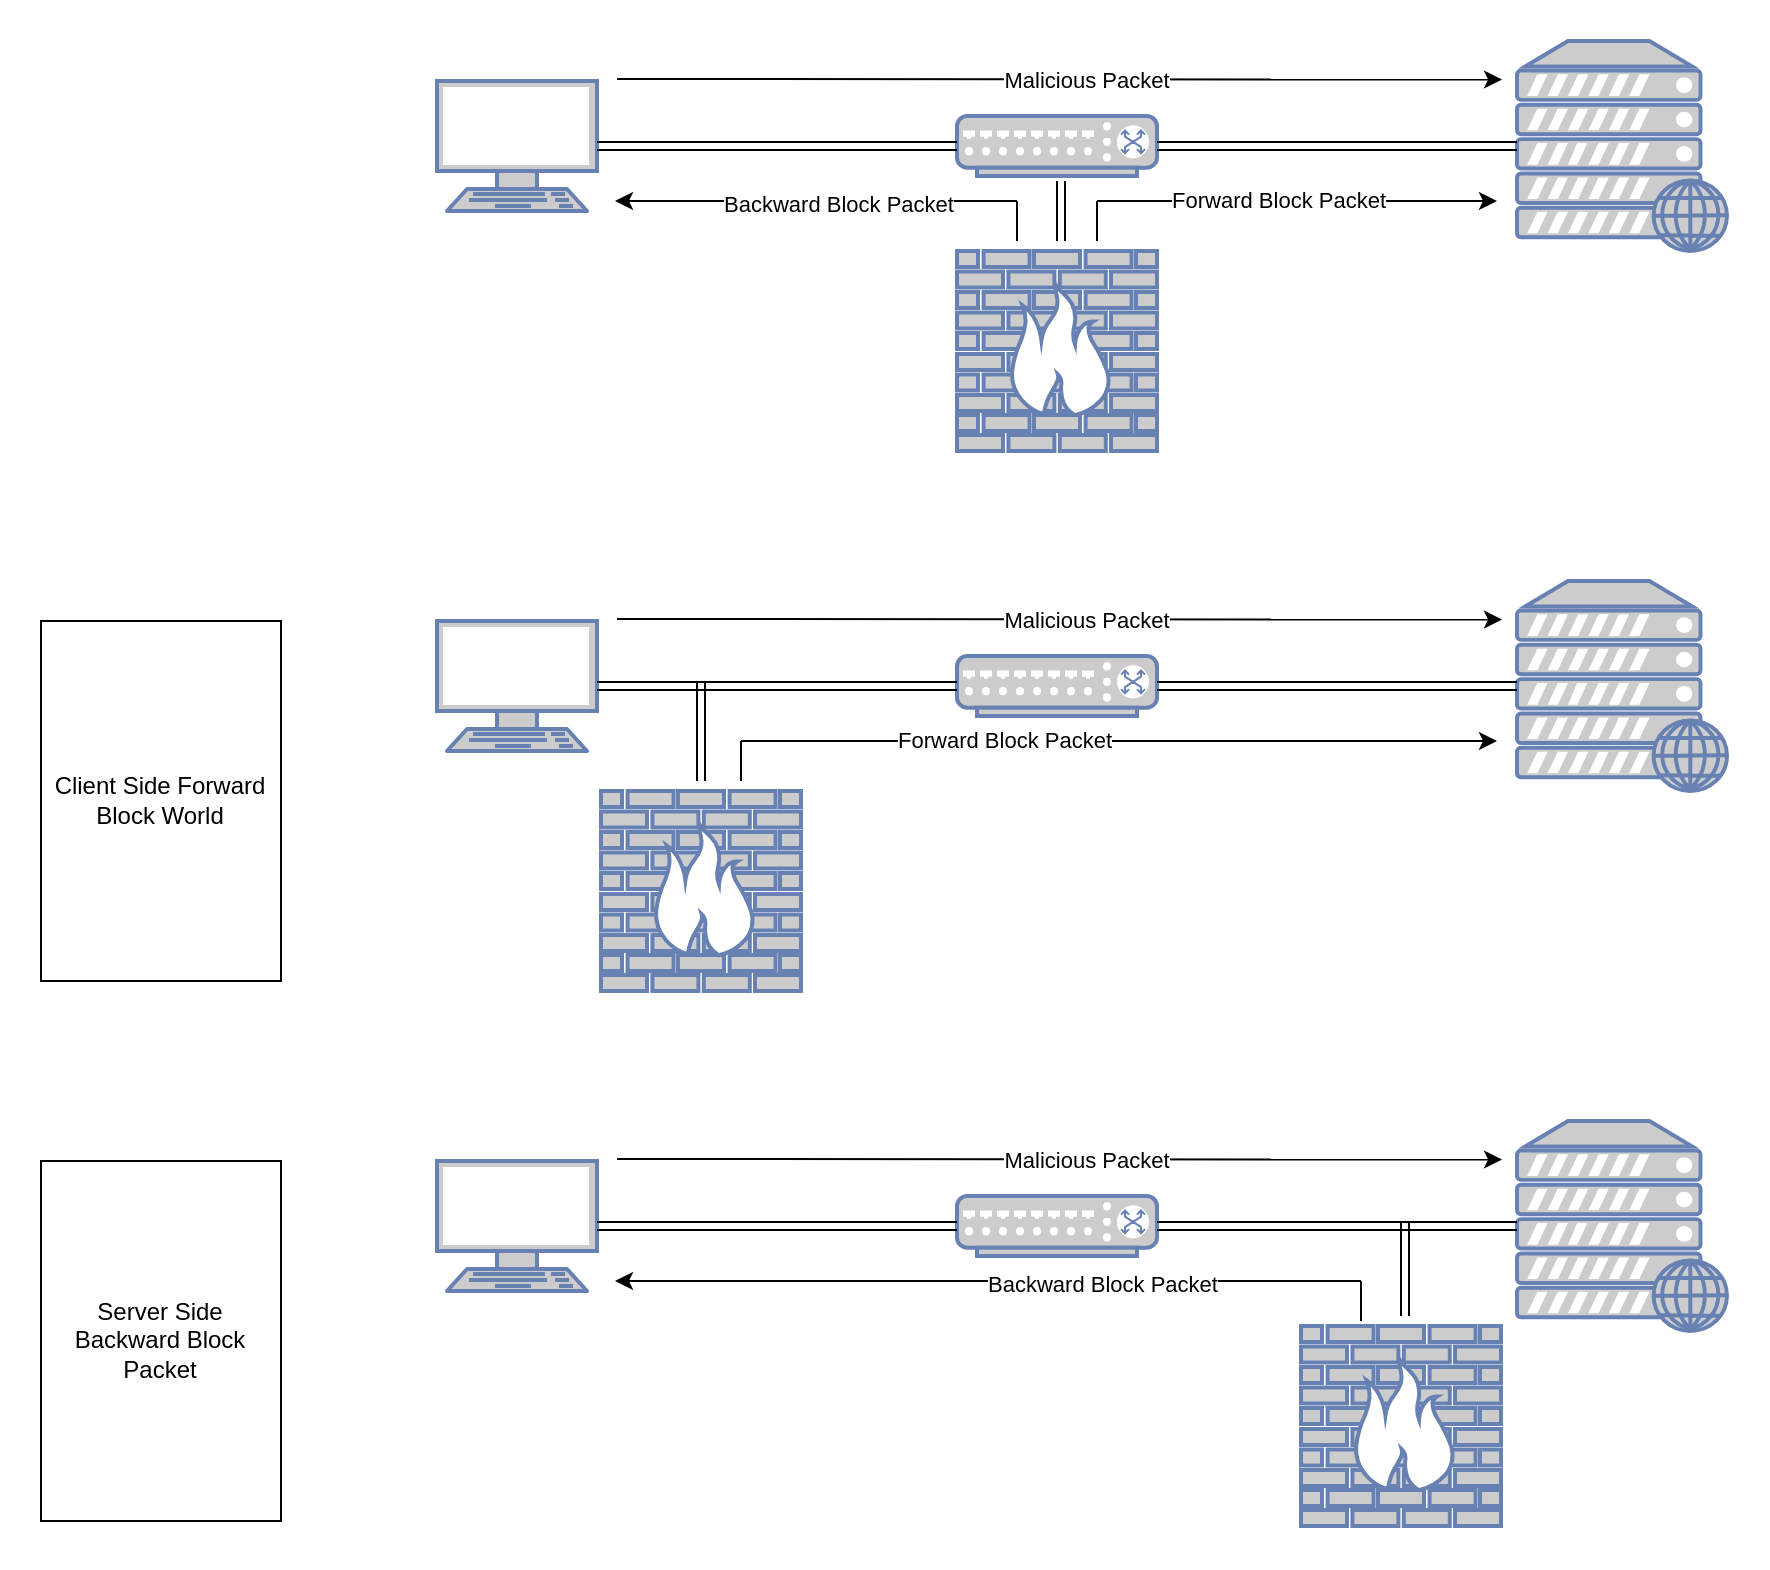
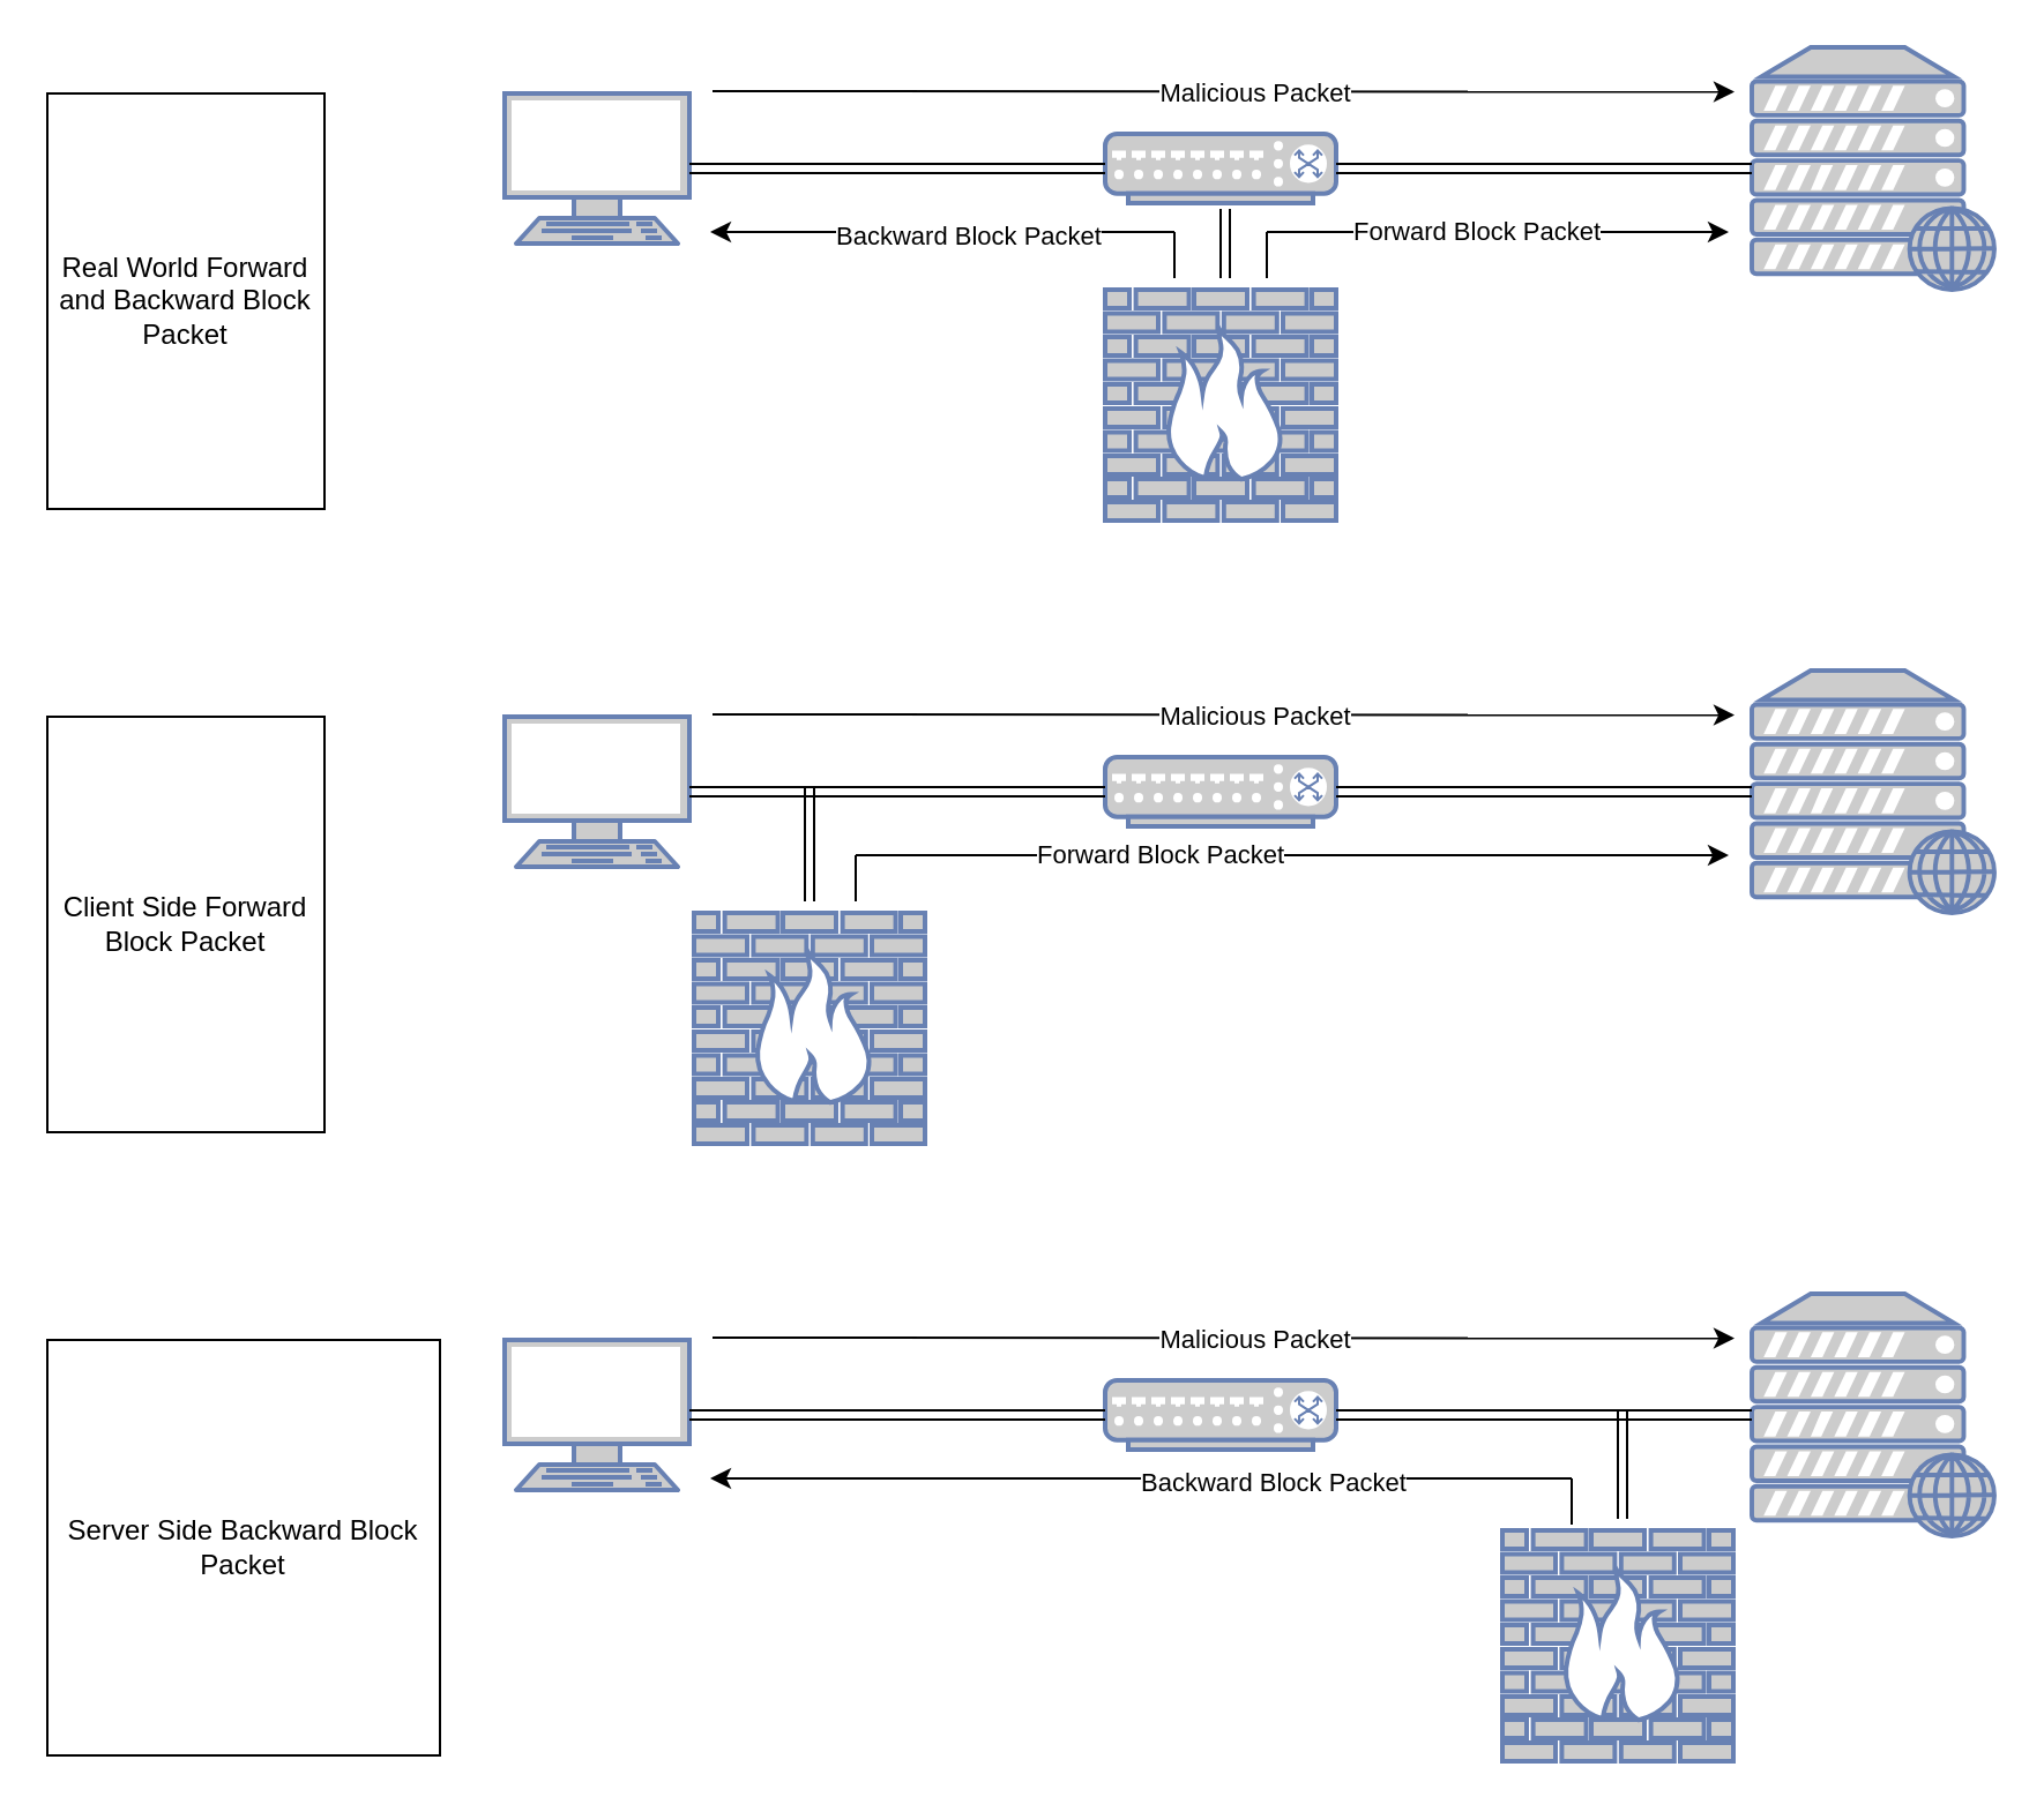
  <mxCell id="0" />
  <mxCell id="1" parent="0" />
  <mxCell id="2" value="" style="fontColor=#0066CC;verticalAlign=top;verticalLabelPosition=bottom;labelPosition=center;align=center;html=1;outlineConnect=0;fillColor=#CCCCCC;strokeColor=#6881B3;gradientColor=none;gradientDirection=north;strokeWidth=2;shape=mxgraph.networks.switch;" parent="1" vertex="1"><mxGeometry x="478" y="57.5" width="100" height="30" as="geometry" /></mxCell>
  <mxCell id="3" value="" style="fontColor=#0066CC;verticalAlign=top;verticalLabelPosition=bottom;labelPosition=center;align=center;html=1;outlineConnect=0;fillColor=#CCCCCC;strokeColor=#6881B3;gradientColor=none;gradientDirection=north;strokeWidth=2;shape=mxgraph.networks.terminal;" parent="1" vertex="1"><mxGeometry x="218" y="40" width="80" height="65" as="geometry" /></mxCell>
  <mxCell id="4" value="" style="fontColor=#0066CC;verticalAlign=top;verticalLabelPosition=bottom;labelPosition=center;align=center;html=1;outlineConnect=0;fillColor=#CCCCCC;strokeColor=#6881B3;gradientColor=none;gradientDirection=north;strokeWidth=2;shape=mxgraph.networks.web_server;" parent="1" vertex="1"><mxGeometry x="758" y="20" width="105" height="105" as="geometry" /></mxCell>
  <mxCell id="5" value="" style="fontColor=#0066CC;verticalAlign=top;verticalLabelPosition=bottom;labelPosition=center;align=center;html=1;outlineConnect=0;fillColor=#CCCCCC;strokeColor=#6881B3;gradientColor=none;gradientDirection=north;strokeWidth=2;shape=mxgraph.networks.firewall;" parent="1" vertex="1"><mxGeometry x="478" y="125" width="100" height="100" as="geometry" /></mxCell>
  <mxCell id="6" value="" style="shape=link;html=1;entryX=0;entryY=0.5;entryDx=0;entryDy=0;entryPerimeter=0;exitX=1;exitY=0.5;exitDx=0;exitDy=0;exitPerimeter=0;" parent="1" source="3" target="2" edge="1"><mxGeometry width="100" relative="1" as="geometry"><mxPoint x="328" y="73" as="sourcePoint" /><mxPoint x="358" y="72.5" as="targetPoint" /></mxGeometry></mxCell>
  <mxCell id="7" value="" style="shape=link;html=1;entryX=0;entryY=0.5;entryDx=0;entryDy=0;entryPerimeter=0;" parent="1" source="2" target="4" edge="1"><mxGeometry width="100" relative="1" as="geometry"><mxPoint x="578" y="72.5" as="sourcePoint" /><mxPoint x="678" y="72.5" as="targetPoint" /></mxGeometry></mxCell>
  <mxCell id="8" value="" style="endArrow=classic;html=1;" parent="1" edge="1"><mxGeometry width="50" height="50" relative="1" as="geometry"><mxPoint x="308" y="39" as="sourcePoint" /><mxPoint x="750.5" y="39.31" as="targetPoint" /></mxGeometry></mxCell>
  <mxCell id="9" value="Malicious Packet" style="edgeLabel;html=1;align=center;verticalAlign=middle;resizable=0;points=[];" parent="8" vertex="1" connectable="0"><mxGeometry x="-0.356" relative="1" as="geometry"><mxPoint x="92.5" as="offset" /></mxGeometry></mxCell>
  <mxCell id="10" value="" style="endArrow=none;html=1;" parent="1" edge="1"><mxGeometry width="50" height="50" relative="1" as="geometry"><mxPoint x="548" y="120" as="sourcePoint" /><mxPoint x="548" y="100" as="targetPoint" /></mxGeometry></mxCell>
  <mxCell id="11" value="" style="endArrow=classic;html=1;" parent="1" edge="1"><mxGeometry width="50" height="50" relative="1" as="geometry"><mxPoint x="548" y="100" as="sourcePoint" /><mxPoint x="748" y="100" as="targetPoint" /></mxGeometry></mxCell>
  <mxCell id="12" value="Forward Block Packet" style="edgeLabel;html=1;align=center;verticalAlign=middle;resizable=0;points=[];" parent="11" vertex="1" connectable="0"><mxGeometry x="-0.533" y="1" relative="1" as="geometry"><mxPoint x="43.33" as="offset" /></mxGeometry></mxCell>
  <mxCell id="13" value="" style="endArrow=none;html=1;" parent="1" edge="1"><mxGeometry width="50" height="50" relative="1" as="geometry"><mxPoint x="508" y="120" as="sourcePoint" /><mxPoint x="508" y="100" as="targetPoint" /></mxGeometry></mxCell>
  <mxCell id="14" value="" style="endArrow=classic;html=1;" parent="1" edge="1"><mxGeometry width="50" height="50" relative="1" as="geometry"><mxPoint x="508" y="100" as="sourcePoint" /><mxPoint x="307" y="100" as="targetPoint" /></mxGeometry></mxCell>
  <mxCell id="15" value="Backward Block Packet" style="edgeLabel;html=1;align=center;verticalAlign=middle;resizable=0;points=[];" parent="14" vertex="1" connectable="0"><mxGeometry x="-0.533" y="1" relative="1" as="geometry"><mxPoint x="-43" as="offset" /></mxGeometry></mxCell>
  <mxCell id="16" value="" style="shape=link;html=1;" parent="1" edge="1"><mxGeometry width="100" relative="1" as="geometry"><mxPoint x="530" y="90" as="sourcePoint" /><mxPoint x="530" y="120" as="targetPoint" /></mxGeometry></mxCell>
  <mxCell id="17" value="" style="fontColor=#0066CC;verticalAlign=top;verticalLabelPosition=bottom;labelPosition=center;align=center;html=1;outlineConnect=0;fillColor=#CCCCCC;strokeColor=#6881B3;gradientColor=none;gradientDirection=north;strokeWidth=2;shape=mxgraph.networks.switch;" parent="1" vertex="1"><mxGeometry x="478" y="327.5" width="100" height="30" as="geometry" /></mxCell>
  <mxCell id="18" value="" style="fontColor=#0066CC;verticalAlign=top;verticalLabelPosition=bottom;labelPosition=center;align=center;html=1;outlineConnect=0;fillColor=#CCCCCC;strokeColor=#6881B3;gradientColor=none;gradientDirection=north;strokeWidth=2;shape=mxgraph.networks.terminal;" parent="1" vertex="1"><mxGeometry x="218" y="310" width="80" height="65" as="geometry" /></mxCell>
  <mxCell id="19" value="" style="fontColor=#0066CC;verticalAlign=top;verticalLabelPosition=bottom;labelPosition=center;align=center;html=1;outlineConnect=0;fillColor=#CCCCCC;strokeColor=#6881B3;gradientColor=none;gradientDirection=north;strokeWidth=2;shape=mxgraph.networks.web_server;" parent="1" vertex="1"><mxGeometry x="758" y="290" width="105" height="105" as="geometry" /></mxCell>
  <mxCell id="20" value="" style="fontColor=#0066CC;verticalAlign=top;verticalLabelPosition=bottom;labelPosition=center;align=center;html=1;outlineConnect=0;fillColor=#CCCCCC;strokeColor=#6881B3;gradientColor=none;gradientDirection=north;strokeWidth=2;shape=mxgraph.networks.firewall;" parent="1" vertex="1"><mxGeometry x="300" y="395" width="100" height="100" as="geometry" /></mxCell>
  <mxCell id="21" value="" style="shape=link;html=1;entryX=0;entryY=0.5;entryDx=0;entryDy=0;entryPerimeter=0;exitX=1;exitY=0.5;exitDx=0;exitDy=0;exitPerimeter=0;" parent="1" source="18" target="17" edge="1"><mxGeometry width="100" relative="1" as="geometry"><mxPoint x="328" y="343" as="sourcePoint" /><mxPoint x="358" y="342.5" as="targetPoint" /></mxGeometry></mxCell>
  <mxCell id="22" value="" style="shape=link;html=1;entryX=0;entryY=0.5;entryDx=0;entryDy=0;entryPerimeter=0;" parent="1" source="17" target="19" edge="1"><mxGeometry width="100" relative="1" as="geometry"><mxPoint x="578" y="342.5" as="sourcePoint" /><mxPoint x="678" y="342.5" as="targetPoint" /></mxGeometry></mxCell>
  <mxCell id="23" value="" style="endArrow=classic;html=1;" parent="1" edge="1"><mxGeometry width="50" height="50" relative="1" as="geometry"><mxPoint x="308" y="309" as="sourcePoint" /><mxPoint x="750.5" y="309.31" as="targetPoint" /></mxGeometry></mxCell>
  <mxCell id="24" value="Malicious Packet" style="edgeLabel;html=1;align=center;verticalAlign=middle;resizable=0;points=[];" parent="23" vertex="1" connectable="0"><mxGeometry x="-0.356" relative="1" as="geometry"><mxPoint x="92.5" as="offset" /></mxGeometry></mxCell>
  <mxCell id="25" value="" style="endArrow=none;html=1;" parent="1" edge="1"><mxGeometry width="50" height="50" relative="1" as="geometry"><mxPoint x="370" y="390" as="sourcePoint" /><mxPoint x="370" y="370" as="targetPoint" /></mxGeometry></mxCell>
  <mxCell id="26" value="" style="endArrow=classic;html=1;" parent="1" edge="1"><mxGeometry width="50" height="50" relative="1" as="geometry"><mxPoint x="370" y="370" as="sourcePoint" /><mxPoint x="748" y="370" as="targetPoint" /></mxGeometry></mxCell>
  <mxCell id="27" value="Forward Block Packet" style="edgeLabel;html=1;align=center;verticalAlign=middle;resizable=0;points=[];" parent="26" vertex="1" connectable="0"><mxGeometry x="-0.533" y="1" relative="1" as="geometry"><mxPoint x="43.33" as="offset" /></mxGeometry></mxCell>
  <mxCell id="28" value="" style="shape=link;html=1;" parent="1" edge="1"><mxGeometry width="100" relative="1" as="geometry"><mxPoint x="350" y="340" as="sourcePoint" /><mxPoint x="350" y="390" as="targetPoint" /></mxGeometry></mxCell>
  <mxCell id="29" value="" style="fontColor=#0066CC;verticalAlign=top;verticalLabelPosition=bottom;labelPosition=center;align=center;html=1;outlineConnect=0;fillColor=#CCCCCC;strokeColor=#6881B3;gradientColor=none;gradientDirection=north;strokeWidth=2;shape=mxgraph.networks.switch;" parent="1" vertex="1"><mxGeometry x="478" y="597.5" width="100" height="30" as="geometry" /></mxCell>
  <mxCell id="30" value="" style="fontColor=#0066CC;verticalAlign=top;verticalLabelPosition=bottom;labelPosition=center;align=center;html=1;outlineConnect=0;fillColor=#CCCCCC;strokeColor=#6881B3;gradientColor=none;gradientDirection=north;strokeWidth=2;shape=mxgraph.networks.terminal;" parent="1" vertex="1"><mxGeometry x="218" y="580" width="80" height="65" as="geometry" /></mxCell>
  <mxCell id="31" value="" style="fontColor=#0066CC;verticalAlign=top;verticalLabelPosition=bottom;labelPosition=center;align=center;html=1;outlineConnect=0;fillColor=#CCCCCC;strokeColor=#6881B3;gradientColor=none;gradientDirection=north;strokeWidth=2;shape=mxgraph.networks.web_server;" parent="1" vertex="1"><mxGeometry x="758" y="560" width="105" height="105" as="geometry" /></mxCell>
  <mxCell id="32" value="" style="fontColor=#0066CC;verticalAlign=top;verticalLabelPosition=bottom;labelPosition=center;align=center;html=1;outlineConnect=0;fillColor=#CCCCCC;strokeColor=#6881B3;gradientColor=none;gradientDirection=north;strokeWidth=2;shape=mxgraph.networks.firewall;" parent="1" vertex="1"><mxGeometry x="650" y="662.5" width="100" height="100" as="geometry" /></mxCell>
  <mxCell id="33" value="" style="shape=link;html=1;entryX=0;entryY=0.5;entryDx=0;entryDy=0;entryPerimeter=0;exitX=1;exitY=0.5;exitDx=0;exitDy=0;exitPerimeter=0;" parent="1" source="30" target="29" edge="1"><mxGeometry width="100" relative="1" as="geometry"><mxPoint x="328" y="613" as="sourcePoint" /><mxPoint x="358" y="612.5" as="targetPoint" /></mxGeometry></mxCell>
  <mxCell id="34" value="" style="shape=link;html=1;entryX=0;entryY=0.5;entryDx=0;entryDy=0;entryPerimeter=0;" parent="1" source="29" target="31" edge="1"><mxGeometry width="100" relative="1" as="geometry"><mxPoint x="578" y="612.5" as="sourcePoint" /><mxPoint x="678" y="612.5" as="targetPoint" /></mxGeometry></mxCell>
  <mxCell id="35" value="" style="endArrow=classic;html=1;" parent="1" edge="1"><mxGeometry width="50" height="50" relative="1" as="geometry"><mxPoint x="308" y="579" as="sourcePoint" /><mxPoint x="750.5" y="579.31" as="targetPoint" /></mxGeometry></mxCell>
  <mxCell id="36" value="Malicious Packet" style="edgeLabel;html=1;align=center;verticalAlign=middle;resizable=0;points=[];" parent="35" vertex="1" connectable="0"><mxGeometry x="-0.356" relative="1" as="geometry"><mxPoint x="92.5" as="offset" /></mxGeometry></mxCell>
  <mxCell id="37" value="" style="endArrow=none;html=1;" parent="1" edge="1"><mxGeometry width="50" height="50" relative="1" as="geometry"><mxPoint x="680" y="660" as="sourcePoint" /><mxPoint x="680" y="640" as="targetPoint" /></mxGeometry></mxCell>
  <mxCell id="38" value="" style="endArrow=classic;html=1;" parent="1" edge="1"><mxGeometry width="50" height="50" relative="1" as="geometry"><mxPoint x="680" y="640" as="sourcePoint" /><mxPoint x="307" y="640" as="targetPoint" /></mxGeometry></mxCell>
  <mxCell id="39" value="Backward Block Packet" style="edgeLabel;html=1;align=center;verticalAlign=middle;resizable=0;points=[];" parent="38" vertex="1" connectable="0"><mxGeometry x="-0.533" y="1" relative="1" as="geometry"><mxPoint x="-43" as="offset" /></mxGeometry></mxCell>
  <mxCell id="40" value="" style="shape=link;html=1;" parent="1" edge="1"><mxGeometry width="100" relative="1" as="geometry"><mxPoint x="702" y="610" as="sourcePoint" /><mxPoint x="702" y="657.5" as="targetPoint" /></mxGeometry></mxCell>
- <mxCell id="42" value="Client Side Forward Block World" style="rounded=0;whiteSpace=wrap;html=1;" parent="1" vertex="1"><mxGeometry x="20" y="310" width="120" height="180" as="geometry" /></mxCell>
- <mxCell id="43" value="Server Side Backward Block Packet" style="rounded=0;whiteSpace=wrap;html=1;" parent="1" vertex="1"><mxGeometry x="20" y="580" width="120" height="180" as="geometry" /></mxCell>
+ <mxCell id="41" value="Real World Forward and Backward Block Packet" style="rounded=0;whiteSpace=wrap;html=1;" parent="1" vertex="1"><mxGeometry x="20" y="40" width="120" height="180" as="geometry" /></mxCell>
+ <mxCell id="42" value="Client Side Forward Block Packet" style="rounded=0;whiteSpace=wrap;html=1;" parent="1" vertex="1"><mxGeometry x="20" y="310" width="120" height="180" as="geometry" /></mxCell>
+ <mxCell id="43" value="Server Side Backward Block Packet" style="rounded=0;whiteSpace=wrap;html=1;" parent="1" vertex="1"><mxGeometry x="20" y="580" width="170" height="180" as="geometry" /></mxCell>
